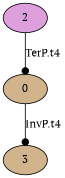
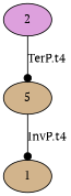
  digraph {
    fontname="PT Serif"
    node [fillcolor=tan fontname="PT Serif" style=filled]
    edge [arrowhead=dot fontname="PT Serif"]
-   0
-   1 [label=3]
+   0 [label=5]
+   1
    2 [fillcolor=plum]
    0 -> 1 [label="InvP.t4"]
    2 -> 0 [label="TerP.t4"]
  }
